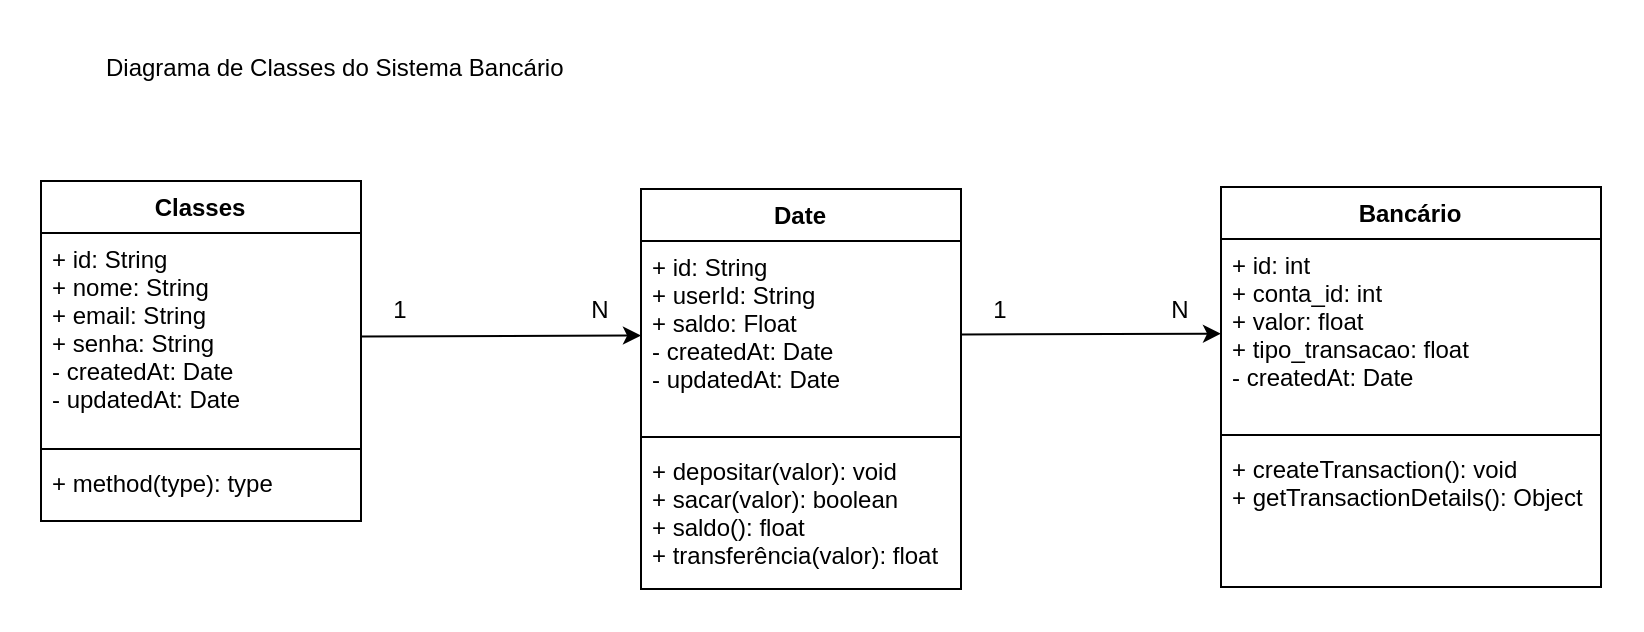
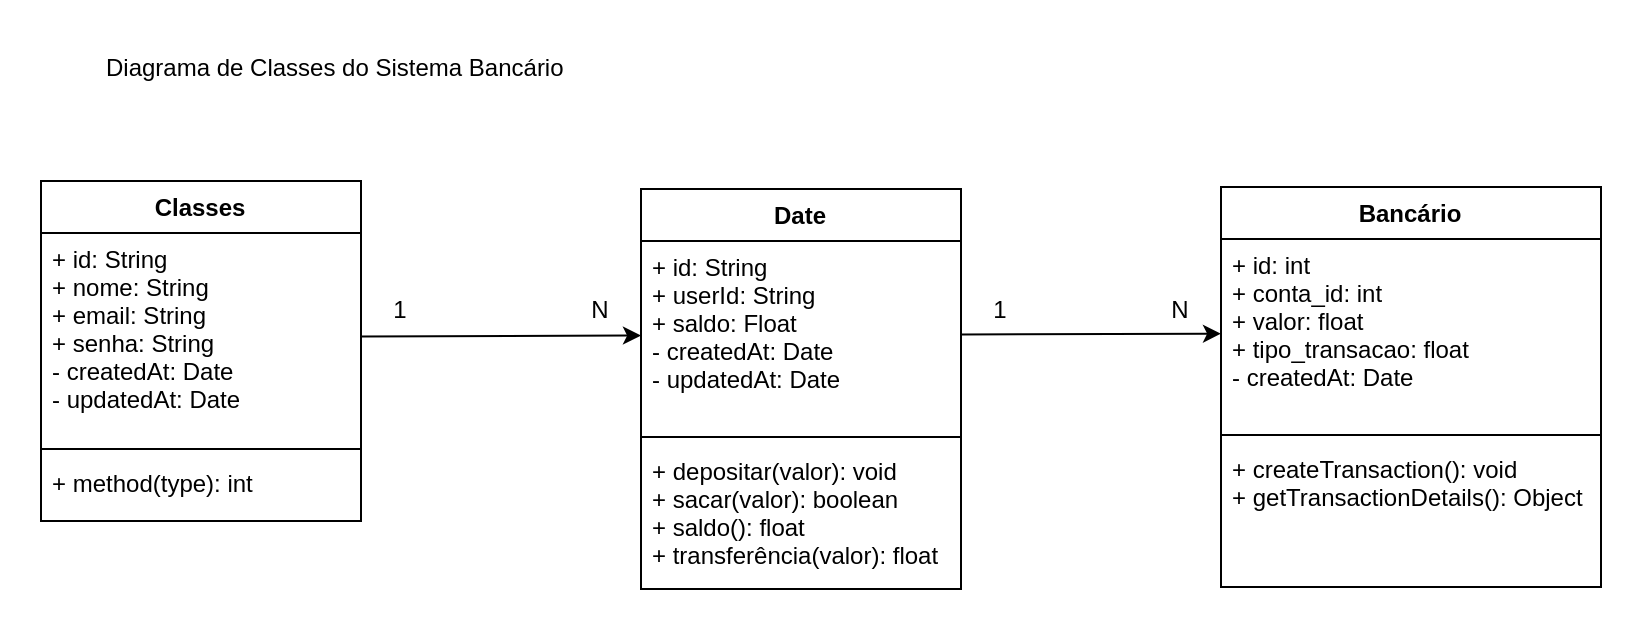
  <mxCell id="0" />
  <mxCell id="1" parent="0" />
  <mxCell id="2" value="Classes" style="swimlane;fontStyle=1;align=center;verticalAlign=top;childLayout=stackLayout;horizontal=1;startSize=26;horizontalStack=0;resizeParent=1;resizeParentMax=0;resizeLast=0;collapsible=1;marginBottom=0;" parent="1" vertex="1"><mxGeometry x="20" y="90" width="160" height="170" as="geometry"><mxRectangle x="120" y="90" width="60" height="26" as="alternateBounds" /></mxGeometry></mxCell>
  <mxCell id="3" value="+ id: String&#10;+ nome: String&#10;+ email: String&#10;+ senha: String&#10;- createdAt: Date&#10;- updatedAt: Date  " style="text;strokeColor=none;fillColor=none;align=left;verticalAlign=top;spacingLeft=4;spacingRight=4;overflow=hidden;rotatable=0;points=[[0,0.5],[1,0.5]];portConstraint=eastwest;" parent="2" vertex="1"><mxGeometry y="26" width="160" height="104" as="geometry" /></mxCell>
  <mxCell id="4" value="" style="line;strokeWidth=1;fillColor=none;align=left;verticalAlign=middle;spacingTop=-1;spacingLeft=3;spacingRight=3;rotatable=0;labelPosition=right;points=[];portConstraint=eastwest;" parent="2" vertex="1"><mxGeometry y="130" width="160" height="8" as="geometry" /></mxCell>
- <mxCell id="5" value="+ method(type): type" style="text;strokeColor=none;fillColor=none;align=left;verticalAlign=top;spacingLeft=4;spacingRight=4;overflow=hidden;rotatable=0;points=[[0,0.5],[1,0.5]];portConstraint=eastwest;" parent="2" vertex="1"><mxGeometry y="138" width="160" height="32" as="geometry" /></mxCell>
+ <mxCell id="5" value="+ method(type): int" style="text;strokeColor=none;fillColor=none;align=left;verticalAlign=top;spacingLeft=4;spacingRight=4;overflow=hidden;rotatable=0;points=[[0,0.5],[1,0.5]];portConstraint=eastwest;" parent="2" vertex="1"><mxGeometry y="138" width="160" height="32" as="geometry" /></mxCell>
  <mxCell id="6" value="Date" style="swimlane;fontStyle=1;align=center;verticalAlign=top;childLayout=stackLayout;horizontal=1;startSize=26;horizontalStack=0;resizeParent=1;resizeParentMax=0;resizeLast=0;collapsible=1;marginBottom=0;" parent="1" vertex="1"><mxGeometry x="320" y="94" width="160" height="200" as="geometry"><mxRectangle x="120" y="90" width="60" height="26" as="alternateBounds" /></mxGeometry></mxCell>
  <mxCell id="7" value="+ id: String&#10;+ userId: String&#10;+ saldo: Float&#10;- createdAt: Date&#10;- updatedAt: Date&#10;" style="text;strokeColor=none;fillColor=none;align=left;verticalAlign=top;spacingLeft=4;spacingRight=4;overflow=hidden;rotatable=0;points=[[0,0.5],[1,0.5]];portConstraint=eastwest;" parent="6" vertex="1"><mxGeometry y="26" width="160" height="94" as="geometry" /></mxCell>
  <mxCell id="8" value="" style="line;strokeWidth=1;fillColor=none;align=left;verticalAlign=middle;spacingTop=-1;spacingLeft=3;spacingRight=3;rotatable=0;labelPosition=right;points=[];portConstraint=eastwest;" parent="6" vertex="1"><mxGeometry y="120" width="160" height="8" as="geometry" /></mxCell>
  <mxCell id="9" value="+ depositar(valor): void&#10;+ sacar(valor): boolean&#10;+ saldo(): float&#10;+ transferência(valor): float" style="text;strokeColor=none;fillColor=none;align=left;verticalAlign=top;spacingLeft=4;spacingRight=4;overflow=hidden;rotatable=0;points=[[0,0.5],[1,0.5]];portConstraint=eastwest;" parent="6" vertex="1"><mxGeometry y="128" width="160" height="72" as="geometry" /></mxCell>
  <mxCell id="10" value="Bancário" style="swimlane;fontStyle=1;align=center;verticalAlign=top;childLayout=stackLayout;horizontal=1;startSize=26;horizontalStack=0;resizeParent=1;resizeParentMax=0;resizeLast=0;collapsible=1;marginBottom=0;" vertex="1" parent="1"><mxGeometry x="610" y="93" width="190" height="200" as="geometry"><mxRectangle x="120" y="90" width="60" height="26" as="alternateBounds" /></mxGeometry></mxCell>
  <mxCell id="11" value="+ id: int &#10;+ conta_id: int &#10;+ valor: float&#10;+ tipo_transacao: float&#10;- createdAt: Date&#10;" style="text;strokeColor=none;fillColor=none;align=left;verticalAlign=top;spacingLeft=4;spacingRight=4;overflow=hidden;rotatable=0;points=[[0,0.5],[1,0.5]];portConstraint=eastwest;" vertex="1" parent="10"><mxGeometry y="26" width="190" height="94" as="geometry" /></mxCell>
  <mxCell id="12" value="" style="line;strokeWidth=1;fillColor=none;align=left;verticalAlign=middle;spacingTop=-1;spacingLeft=3;spacingRight=3;rotatable=0;labelPosition=right;points=[];portConstraint=eastwest;" vertex="1" parent="10"><mxGeometry y="120" width="190" height="8" as="geometry" /></mxCell>
  <mxCell id="13" value="+ createTransaction(): void&#10;+ getTransactionDetails(): Object" style="text;strokeColor=none;fillColor=none;align=left;verticalAlign=top;spacingLeft=4;spacingRight=4;overflow=hidden;rotatable=0;points=[[0,0.5],[1,0.5]];portConstraint=eastwest;" vertex="1" parent="10"><mxGeometry y="128" width="190" height="72" as="geometry" /></mxCell>
  <mxCell id="14" style="edgeStyle=none;html=1;" edge="1" parent="1" source="3" target="7"><mxGeometry relative="1" as="geometry" /></mxCell>
  <mxCell id="15" style="edgeStyle=none;html=1;" edge="1" parent="1" source="7" target="11"><mxGeometry relative="1" as="geometry" /></mxCell>
  <mxCell id="16" value="1" style="text;html=1;strokeColor=none;fillColor=none;align=center;verticalAlign=middle;whiteSpace=wrap;rounded=0;" vertex="1" parent="1"><mxGeometry x="170" y="140" width="60" height="30" as="geometry" /></mxCell>
  <mxCell id="17" value="N" style="text;html=1;strokeColor=none;fillColor=none;align=center;verticalAlign=middle;whiteSpace=wrap;rounded=0;" vertex="1" parent="1"><mxGeometry x="270" y="140" width="60" height="30" as="geometry" /></mxCell>
  <mxCell id="18" value="1" style="text;html=1;strokeColor=none;fillColor=none;align=center;verticalAlign=middle;whiteSpace=wrap;rounded=0;" vertex="1" parent="1"><mxGeometry x="470" y="140" width="60" height="30" as="geometry" /></mxCell>
  <mxCell id="19" value="N" style="text;html=1;strokeColor=none;fillColor=none;align=center;verticalAlign=middle;whiteSpace=wrap;rounded=0;" vertex="1" parent="1"><mxGeometry x="560" y="140" width="60" height="30" as="geometry" /></mxCell>
  <mxCell id="20" value="Diagrama de Classes do Sistema Bancário" style="text;whiteSpace=wrap;html=1;" vertex="1" parent="1"><mxGeometry x="51" y="20" width="260" height="40" as="geometry" /></mxCell>
